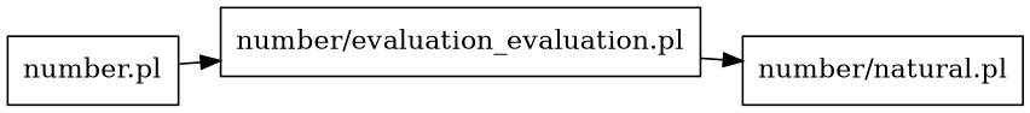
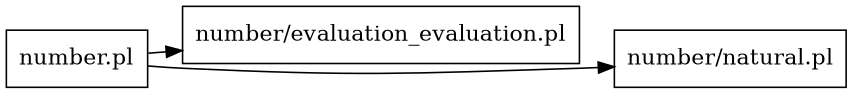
  digraph {
    nodesep=0.1
    rankdir=LR
    ranksep=0.3
    node [shape=rectangle]
    n1 [label="number/evaluation_evaluation.pl"]
    "number.pl"
    "number/natural.pl"
    "number.pl" -> n1
-   n1 -> "number/natural.pl"
+   "number.pl" -> "number/natural.pl"
  }
